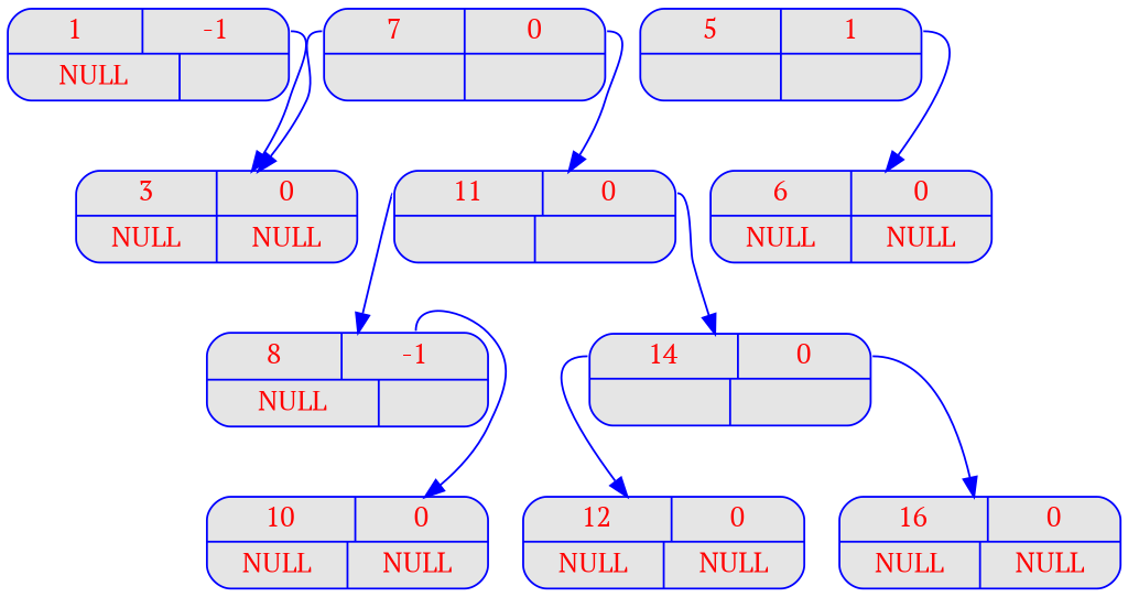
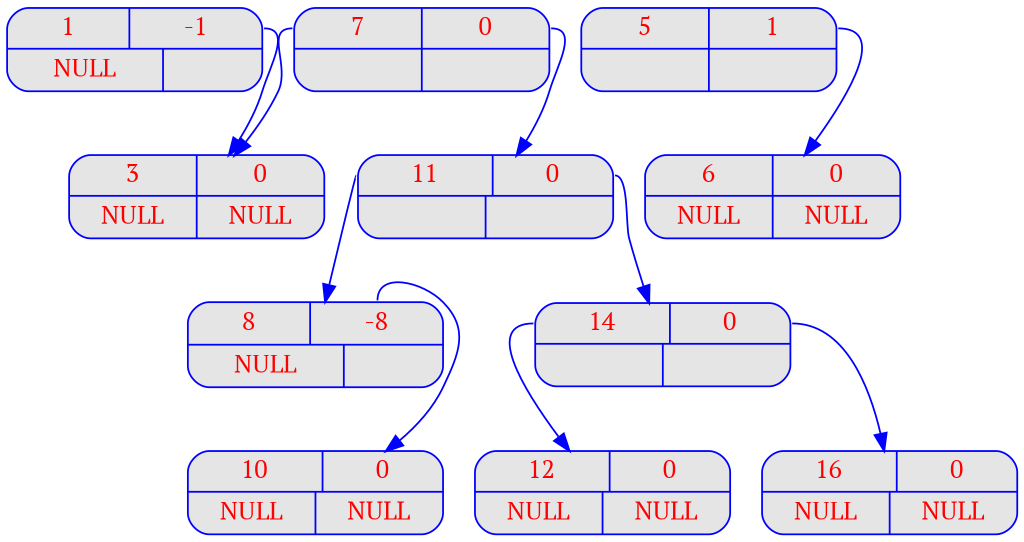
  digraph {
    fontname="PT Serif"
    node [color=blue fillcolor=grey90 fontcolor=red fontname="PT Serif" fontsize=14 shape=record style="rounded, filled"]
    edge [color=blue fontname="PT Serif" tailport=d]
    n1 [label="{{<g> 7 | <d> 0 } | { <g> | <d>}}" width=2]
    n2 [label="{{<g> 11 | <d> 0 } | { <g> | <d>}}" width=2]
    n3 [label="{{<g> 3 | <d> 0 }| { <g> NULL | <d> NULL}}" width=2]
    n4 [label="{{<g> 5 | <d> 1 } | { <g> | <d>}}" width=2]
    n5 [label="{{<g> 6 | <d> 0 }| { <g> NULL | <d> NULL}}" width=2]
-   n6 [label="{{<g> 8 | <d> -1 }| { <g> NULL | <d> }}" width=2]
+   n6 [label="{{<g> 8 | <d> -8 }| { <g> NULL | <d> }}" width=2]
    n7 [label="{{<g> 14 | <d> 0 } | { <g> | <d>}}" width=2]
    n8 [label="{{<g> 1 | <d> -1 }| { <g> NULL | <d> }}" width=2]
    n9 [label="{{<g> 10 | <d> 0 }| { <g> NULL | <d> NULL}}" width=2]
    n10 [label="{{<g> 12 | <d> 0 }| { <g> NULL | <d> NULL}}" width=2]
    n11 [label="{{<g> 16 | <d> 0 }| { <g> NULL | <d> NULL}}" width=2]
    n1 -> n2
    n1 -> n3 [tailport=g]
    n2 -> n6 [tailport=g]
    n2 -> n7
    n4 -> n5
    n6 -> n9
    n7 -> n10 [tailport=g]
    n7 -> n11
    n8 -> n3
  }
